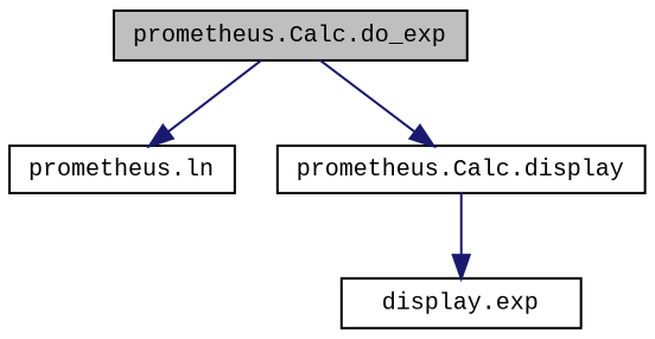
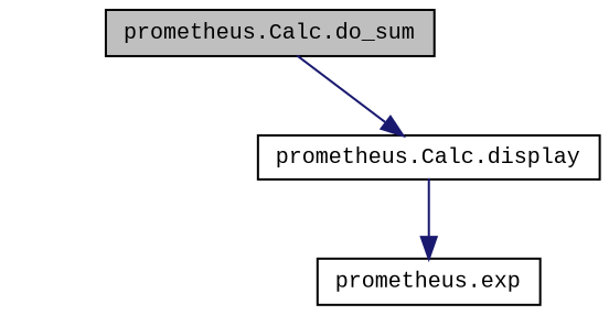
  digraph {
    fontname="Liberation Mono"
    rankdir=TB
    node [color=black fillcolor=white fontname="Liberation Mono" fontsize=10 shape=record style=filled]
    edge [color=midnightblue fontname="Liberation Mono" fontsize=10 labelfontname=Helvetica labelfontsize=10 style=solid]
-   n1 [fillcolor=grey75 fontcolor=black height=0.2 label="prometheus.Calc.do_exp" width=0.4]
-   n2 [height=0.2 label="prometheus.ln" width=0.4]
+   n1 [fillcolor=grey75 fontcolor=black height=0.2 label="prometheus.Calc.do_sum" width=0.4]
    n3 [height=0.2 label="prometheus.Calc.display" width=0.4]
-   n4 [height=0.2 label="display.exp" width=0.4]
-   n1 -> n2
+   n4 [height=0.2 label="prometheus.exp" width=0.4]
    n1 -> n3
    n3 -> n4
  }
